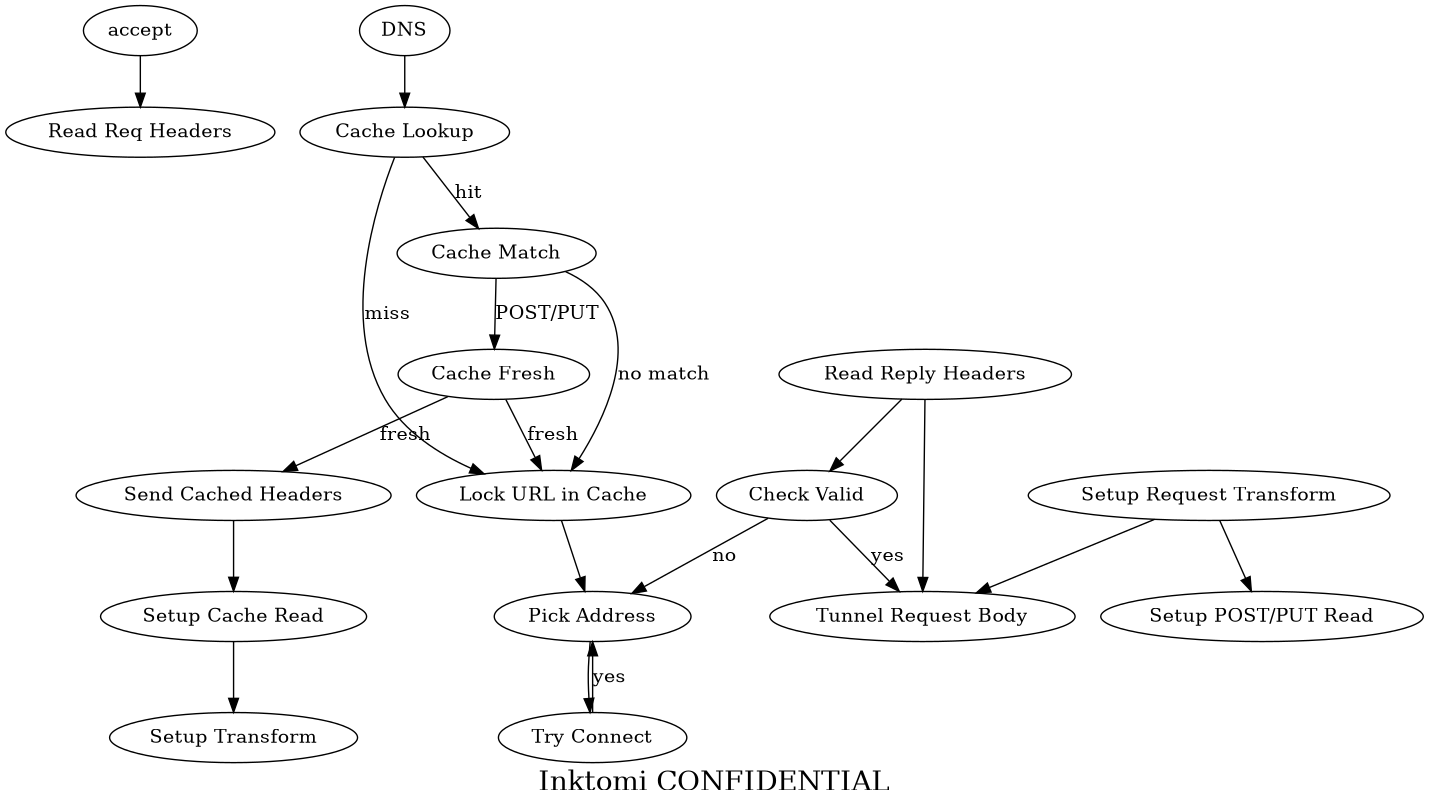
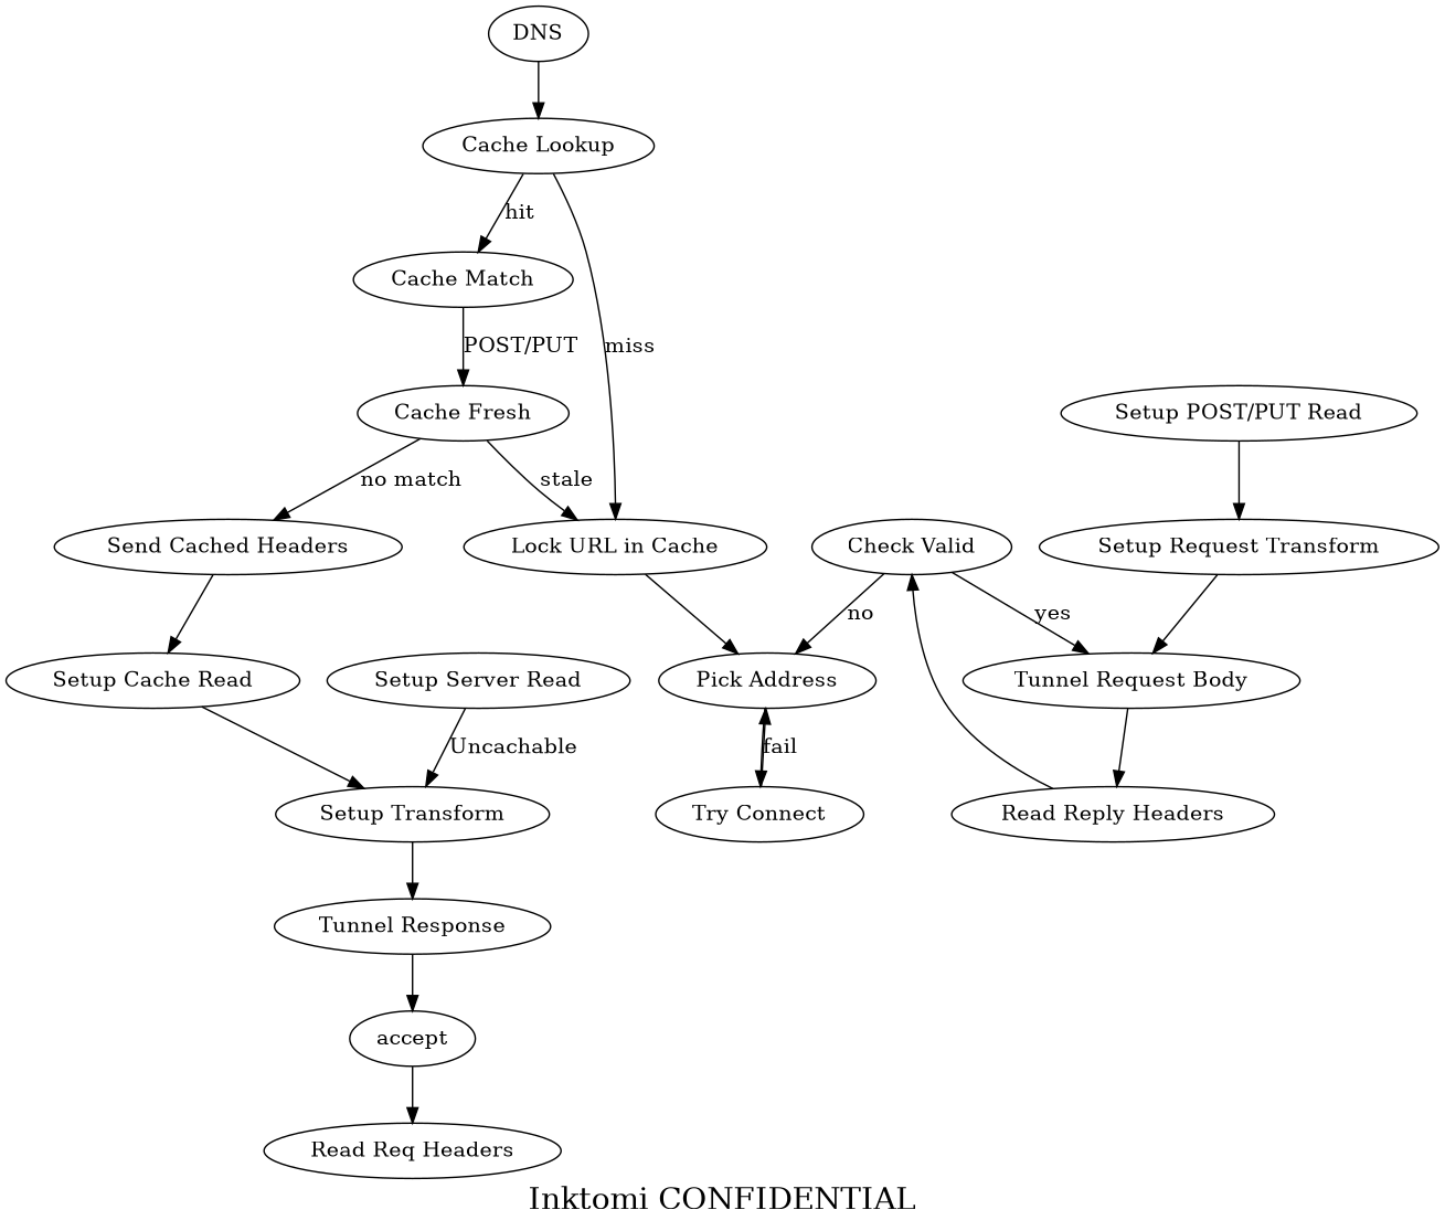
  digraph {
    fontsize=20
    label="Inktomi CONFIDENTIAL"
    n1 [label=accept]
    n2 [label="Read Req Headers"]
    n3 [label=DNS]
    n4 [label="Cache Lookup"]
    n5 [label="Lock URL in Cache"]
    n6 [label="Cache Match"]
    n7 [label="Pick Address"]
    n8 [label="Cache Fresh"]
    n9 [label="Try Connect"]
    n10 [label="Send Cached Headers"]
    n11 [label="Setup Cache Read"]
    n12 [label="Read Reply Headers"]
    n13 [label="Check Valid"]
    n14 [label="Setup POST/PUT Read"]
    n15 [label="Setup Request Transform"]
    n16 [label="Setup Transform"]
+   n17 [label="Tunnel Response"]
    n18 [label="Tunnel Request Body"]
+   n19 [label="Setup Server Read"]
    n1 -> n2
    n3 -> n4
    n4 -> n5 [label=miss]
    n4 -> n6 [label=hit]
    n5 -> n7
-   n6 -> n5 [label="no match"]
    n6 -> n8 [label="POST/PUT"]
    n7 -> n9
-   n8 -> n5 [label=fresh]
-   n8 -> n10 [label=fresh]
-   n9 -> n7 [label=yes]
+   n8 -> n5 [label=stale]
+   n8 -> n10 [label="no match"]
+   n9 -> n7 [label=fail]
    n10 -> n11
    n11 -> n16
    n12 -> n13
    n13 -> n7 [label=no]
    n13 -> n18 [label=yes]
-   n15 -> n14
+   n14 -> n15
    n15 -> n18
-   n12 -> n18
+   n16 -> n17
+   n17 -> n1
+   n18 -> n12
+   n19 -> n16 [label=Uncachable]
  }
